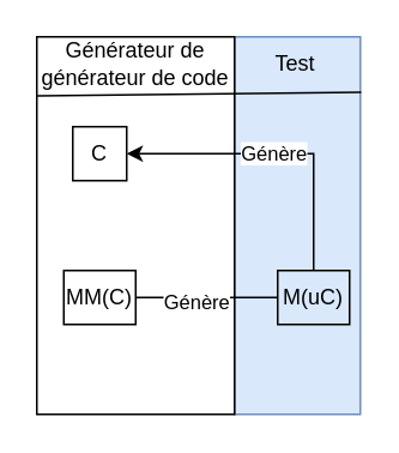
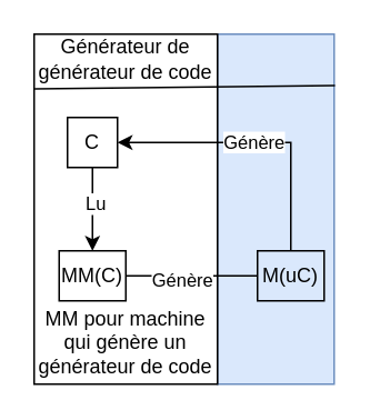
  <mxCell id="0" />
  <mxCell id="1" parent="0" />
  <mxCell id="2" value="" style="rounded=0;whiteSpace=wrap;html=1;strokeColor=#6c8ebf;fillColor=#dae8fc;" vertex="1" parent="1"><mxGeometry x="130" y="20" width="70" height="210" as="geometry" /></mxCell>
  <mxCell id="3" value="" style="rounded=0;whiteSpace=wrap;html=1;strokeColor=default;" vertex="1" parent="1"><mxGeometry x="20" y="20" width="110" height="210" as="geometry" /></mxCell>
+ <mxCell id="4" style="edgeStyle=orthogonalEdgeStyle;rounded=0;orthogonalLoop=1;jettySize=auto;html=1;entryX=0.5;entryY=0;entryDx=0;entryDy=0;" edge="1" parent="1" source="6" target="9"><mxGeometry relative="1" as="geometry" /></mxCell>
+ <mxCell id="5" value="Lu" style="edgeLabel;html=1;align=center;verticalAlign=middle;resizable=0;points=[];" vertex="1" connectable="0" parent="4"><mxGeometry x="-0.173" y="1" relative="1" as="geometry"><mxPoint as="offset" /></mxGeometry></mxCell>
  <mxCell id="6" value="C" style="text;html=1;strokeColor=default;fillColor=none;align=center;verticalAlign=middle;whiteSpace=wrap;rounded=0;" vertex="1" parent="1"><mxGeometry x="40" y="70" width="30" height="30" as="geometry" /></mxCell>
  <mxCell id="7" style="edgeStyle=orthogonalEdgeStyle;rounded=0;orthogonalLoop=1;jettySize=auto;html=1;entryX=0;entryY=0.5;entryDx=0;entryDy=0;endArrow=none;" edge="1" parent="1" source="9" target="12"><mxGeometry relative="1" as="geometry" /></mxCell>
  <mxCell id="8" value="Génère" style="edgeLabel;html=1;align=center;verticalAlign=middle;resizable=0;points=[];" vertex="1" connectable="0" parent="7"><mxGeometry x="-0.154" y="-2" relative="1" as="geometry"><mxPoint as="offset" /></mxGeometry></mxCell>
  <mxCell id="9" value="MM(C)" style="text;html=1;strokeColor=default;fillColor=none;align=center;verticalAlign=middle;whiteSpace=wrap;rounded=0;" vertex="1" parent="1"><mxGeometry x="35" y="150" width="40" height="30" as="geometry" /></mxCell>
  <mxCell id="10" style="edgeStyle=orthogonalEdgeStyle;rounded=0;orthogonalLoop=1;jettySize=auto;html=1;entryX=1;entryY=0.5;entryDx=0;entryDy=0;exitX=0.5;exitY=0;exitDx=0;exitDy=0;" edge="1" parent="1" source="12" target="6"><mxGeometry relative="1" as="geometry" /></mxCell>
  <mxCell id="11" value="Génère" style="edgeLabel;html=1;align=center;verticalAlign=middle;resizable=0;points=[];" vertex="1" connectable="0" parent="10"><mxGeometry x="0.044" y="-1" relative="1" as="geometry"><mxPoint as="offset" /></mxGeometry></mxCell>
  <mxCell id="12" value="M(uC)" style="text;html=1;strokeColor=default;fillColor=none;align=center;verticalAlign=middle;whiteSpace=wrap;rounded=0;" vertex="1" parent="1"><mxGeometry x="154" y="150" width="40" height="30" as="geometry" /></mxCell>
  <mxCell id="13" value="Générateur de générateur de code" style="text;html=1;strokeColor=none;fillColor=none;align=center;verticalAlign=middle;whiteSpace=wrap;rounded=0;" vertex="1" parent="1"><mxGeometry x="20" y="20" width="110" height="30" as="geometry" /></mxCell>
- <mxCell id="15" value="Test" style="text;html=1;strokeColor=none;fillColor=none;align=center;verticalAlign=middle;whiteSpace=wrap;rounded=0;" vertex="1" parent="1"><mxGeometry x="134" y="20" width="60" height="30" as="geometry" /></mxCell>
+ <mxCell id="14" value="MM pour machine qui génère un générateur de code" style="text;html=1;strokeColor=none;fillColor=none;align=center;verticalAlign=middle;whiteSpace=wrap;rounded=0;" vertex="1" parent="1"><mxGeometry x="20" y="190" width="110" height="30" as="geometry" /></mxCell>
  <mxCell id="16" value="" style="endArrow=none;html=1;rounded=0;entryX=1.007;entryY=0.147;entryDx=0;entryDy=0;entryPerimeter=0;exitX=0.002;exitY=0.156;exitDx=0;exitDy=0;exitPerimeter=0;" edge="1" parent="1" source="3" target="2"><mxGeometry width="50" height="50" relative="1" as="geometry"><mxPoint x="80" y="160" as="sourcePoint" /><mxPoint x="130" y="110" as="targetPoint" /></mxGeometry></mxCell>
